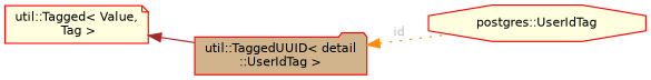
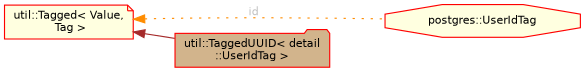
  digraph {
    rankdir=LR
    node [color=red fillcolor=lightyellow fontname=Helvetica fontsize=10 style=filled]
    edge [dir=back fontname=Helvetica fontsize=10 labelfontname=Helvetica labelfontsize=10]
    n1 [fontcolor=black height=0.2 label="postgres::UserIdTag" shape=octagon width=0.4]
    n2 [fillcolor=tan height=0.2 label="util::TaggedUUID\< detail\l::UserIdTag \>" shape=folder width=0.4]
    n3 [height=0.2 label="util::Tagged\< Value,\l Tag \>" shape=note width=0.4]
-   n2 -> n1 [color=darkorange fontcolor=grey label=" id" style=dotted]
+   n3 -> n1 [color=darkorange fontcolor=grey label=" id" style=dotted]
    n3 -> n2 [color=brown style=solid]
  }
